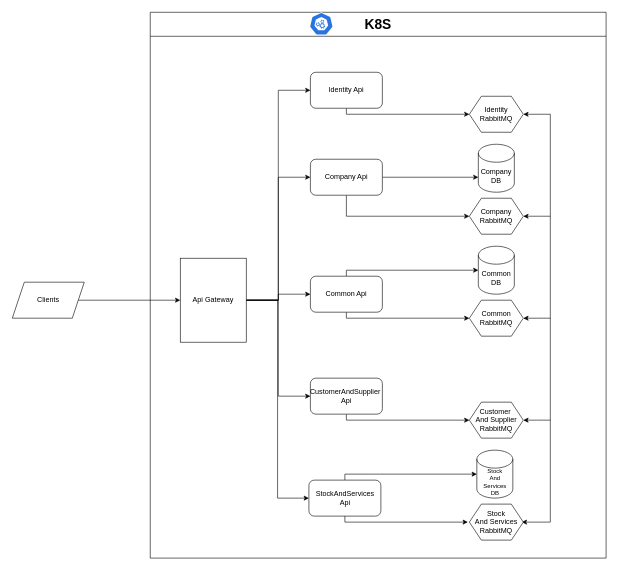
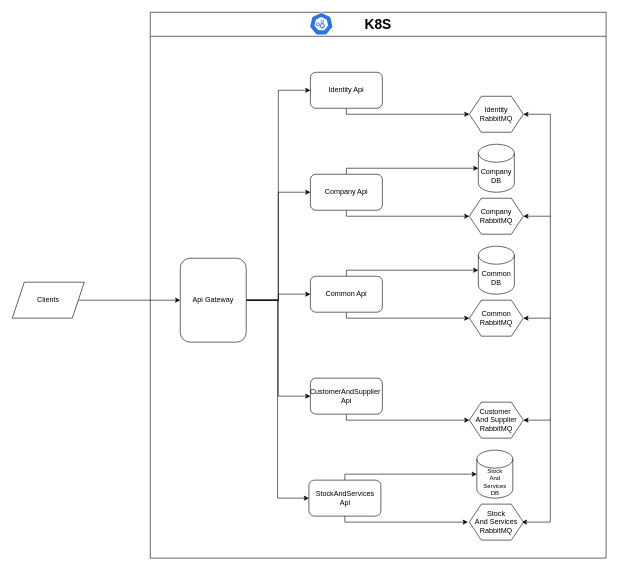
  <mxCell id="0" />
  <mxCell id="1" parent="0" />
  <mxCell id="2" value="&lt;font style=&quot;font-size: 23px;&quot;&gt;K8S&lt;/font&gt;" style="swimlane;whiteSpace=wrap;html=1;startSize=40;gradientColor=none;swimlaneFillColor=none;" vertex="1" parent="1"><mxGeometry x="250" y="20" width="760" height="910" as="geometry" /></mxCell>
  <mxCell id="3" value="" style="aspect=fixed;sketch=0;html=1;dashed=0;whitespace=wrap;verticalLabelPosition=bottom;verticalAlign=top;fillColor=#2875E2;strokeColor=#ffffff;points=[[0.005,0.63,0],[0.1,0.2,0],[0.9,0.2,0],[0.5,0,0],[0.995,0.63,0],[0.72,0.99,0],[0.5,1,0],[0.28,0.99,0]];shape=mxgraph.kubernetes.icon2;prIcon=api" vertex="1" parent="2"><mxGeometry x="265.42" width="39.58" height="38" as="geometry" /></mxCell>
  <mxCell id="4" style="edgeStyle=orthogonalEdgeStyle;rounded=0;orthogonalLoop=1;jettySize=auto;html=1;entryX=0;entryY=0.5;entryDx=0;entryDy=0;" edge="1" parent="2" source="5" target="7"><mxGeometry relative="1" as="geometry"><Array as="points"><mxPoint x="327" y="170" /><mxPoint x="532" y="170" /></Array></mxGeometry></mxCell>
  <mxCell id="5" value="Identity Api" style="rounded=1;whiteSpace=wrap;html=1;" vertex="1" parent="2"><mxGeometry x="267" y="100" width="120" height="60" as="geometry" /></mxCell>
  <mxCell id="6" style="rounded=0;orthogonalLoop=1;jettySize=auto;html=1;exitX=1;exitY=0.5;exitDx=0;exitDy=0;entryX=1;entryY=0.5;entryDx=0;entryDy=0;strokeColor=default;startArrow=classic;startFill=1;edgeStyle=orthogonalEdgeStyle;" edge="1" parent="2" source="7"><mxGeometry relative="1" as="geometry"><mxPoint x="619.5" y="850" as="targetPoint" /><Array as="points"><mxPoint x="667" y="170" /><mxPoint x="667" y="850" /></Array></mxGeometry></mxCell>
  <mxCell id="7" value="Identity RabbitMQ" style="shape=hexagon;perimeter=hexagonPerimeter2;whiteSpace=wrap;html=1;fixedSize=1;" vertex="1" parent="2"><mxGeometry x="532" y="140" width="90" height="60" as="geometry" /></mxCell>
  <mxCell id="8" style="edgeStyle=orthogonalEdgeStyle;rounded=0;orthogonalLoop=1;jettySize=auto;html=1;" edge="1" parent="2" source="10" target="11"><mxGeometry relative="1" as="geometry"><Array as="points"><mxPoint x="327" y="260" /></Array></mxGeometry></mxCell>
  <mxCell id="9" style="edgeStyle=orthogonalEdgeStyle;rounded=0;orthogonalLoop=1;jettySize=auto;html=1;entryX=0;entryY=0.5;entryDx=0;entryDy=0;" edge="1" parent="2" source="10" target="13"><mxGeometry relative="1" as="geometry"><Array as="points"><mxPoint x="327" y="340" /><mxPoint x="532" y="340" /></Array></mxGeometry></mxCell>
- <mxCell id="10" value="Company Api" style="rounded=1;whiteSpace=wrap;html=1;" vertex="1" parent="2"><mxGeometry x="267" y="245" width="120" height="60" as="geometry" /></mxCell>
+ <mxCell id="10" value="Company Api" style="rounded=1;whiteSpace=wrap;html=1;" vertex="1" parent="2"><mxGeometry x="267" y="270" width="120" height="60" as="geometry" /></mxCell>
  <mxCell id="11" value="Company DB" style="shape=cylinder3;whiteSpace=wrap;html=1;boundedLbl=1;backgroundOutline=1;size=15;" vertex="1" parent="2"><mxGeometry x="547" y="220" width="60" height="80" as="geometry" /></mxCell>
  <mxCell id="12" style="edgeStyle=orthogonalEdgeStyle;rounded=0;orthogonalLoop=1;jettySize=auto;html=1;endArrow=none;endFill=0;startArrow=classic;startFill=1;" edge="1" parent="2" source="13"><mxGeometry relative="1" as="geometry"><mxPoint x="667" y="340" as="targetPoint" /></mxGeometry></mxCell>
  <mxCell id="13" value="Company&lt;div&gt;RabbitMQ&lt;/div&gt;" style="shape=hexagon;perimeter=hexagonPerimeter2;whiteSpace=wrap;html=1;fixedSize=1;" vertex="1" parent="2"><mxGeometry x="532" y="310" width="90" height="60" as="geometry" /></mxCell>
  <mxCell id="14" style="edgeStyle=orthogonalEdgeStyle;rounded=0;orthogonalLoop=1;jettySize=auto;html=1;" edge="1" parent="2" source="16" target="17"><mxGeometry relative="1" as="geometry"><Array as="points"><mxPoint x="327" y="430" /></Array></mxGeometry></mxCell>
  <mxCell id="15" style="edgeStyle=orthogonalEdgeStyle;rounded=0;orthogonalLoop=1;jettySize=auto;html=1;entryX=0;entryY=0.5;entryDx=0;entryDy=0;" edge="1" parent="2" source="16" target="19"><mxGeometry relative="1" as="geometry"><Array as="points"><mxPoint x="327" y="510" /><mxPoint x="532" y="510" /></Array></mxGeometry></mxCell>
  <mxCell id="16" value="Common Api" style="rounded=1;whiteSpace=wrap;html=1;" vertex="1" parent="2"><mxGeometry x="267" y="440" width="120" height="60" as="geometry" /></mxCell>
  <mxCell id="17" value="Common DB" style="shape=cylinder3;whiteSpace=wrap;html=1;boundedLbl=1;backgroundOutline=1;size=15;" vertex="1" parent="2"><mxGeometry x="547" y="390" width="60" height="80" as="geometry" /></mxCell>
  <mxCell id="18" style="edgeStyle=orthogonalEdgeStyle;rounded=0;orthogonalLoop=1;jettySize=auto;html=1;endArrow=none;endFill=0;startArrow=classic;startFill=1;" edge="1" parent="2" source="19"><mxGeometry relative="1" as="geometry"><mxPoint x="667" y="510" as="targetPoint" /></mxGeometry></mxCell>
  <mxCell id="19" value="Common RabbitMQ" style="shape=hexagon;perimeter=hexagonPerimeter2;whiteSpace=wrap;html=1;fixedSize=1;" vertex="1" parent="2"><mxGeometry x="532" y="480" width="90" height="60" as="geometry" /></mxCell>
  <mxCell id="20" style="edgeStyle=orthogonalEdgeStyle;rounded=0;orthogonalLoop=1;jettySize=auto;html=1;entryX=0;entryY=0.5;entryDx=0;entryDy=0;" edge="1" parent="2" source="21" target="23"><mxGeometry relative="1" as="geometry"><Array as="points"><mxPoint x="327" y="680" /><mxPoint x="532" y="680" /></Array></mxGeometry></mxCell>
  <mxCell id="21" value="CustomerAndSupplier&amp;nbsp; Api" style="rounded=1;whiteSpace=wrap;html=1;" vertex="1" parent="2"><mxGeometry x="267" y="610" width="120" height="60" as="geometry" /></mxCell>
  <mxCell id="22" style="edgeStyle=orthogonalEdgeStyle;rounded=0;orthogonalLoop=1;jettySize=auto;html=1;endArrow=none;endFill=0;startArrow=classic;startFill=1;" edge="1" parent="2" source="23"><mxGeometry relative="1" as="geometry"><mxPoint x="667" y="680" as="targetPoint" /></mxGeometry></mxCell>
  <mxCell id="23" value="Customer&amp;nbsp;&lt;div&gt;And Supplier RabbitMQ&lt;/div&gt;" style="shape=hexagon;perimeter=hexagonPerimeter2;whiteSpace=wrap;html=1;fixedSize=1;" vertex="1" parent="2"><mxGeometry x="532" y="650" width="90" height="60" as="geometry" /></mxCell>
  <mxCell id="24" style="edgeStyle=orthogonalEdgeStyle;rounded=0;orthogonalLoop=1;jettySize=auto;html=1;" edge="1" parent="2" source="26" target="27"><mxGeometry relative="1" as="geometry"><Array as="points"><mxPoint x="324.5" y="770" /></Array></mxGeometry></mxCell>
  <mxCell id="25" style="edgeStyle=orthogonalEdgeStyle;rounded=0;orthogonalLoop=1;jettySize=auto;html=1;entryX=0;entryY=0.5;entryDx=0;entryDy=0;" edge="1" parent="2" source="26"><mxGeometry relative="1" as="geometry"><Array as="points"><mxPoint x="324.5" y="850" /><mxPoint x="529.5" y="850" /></Array><mxPoint x="529.5" y="850" as="targetPoint" /></mxGeometry></mxCell>
  <mxCell id="26" value="StockAndServices&lt;div&gt;Api&lt;/div&gt;" style="rounded=1;whiteSpace=wrap;html=1;" vertex="1" parent="2"><mxGeometry x="264.5" y="780" width="120" height="60" as="geometry" /></mxCell>
  <mxCell id="27" value="&lt;font style=&quot;font-size: 10px;&quot;&gt;Stock&lt;/font&gt;&lt;div style=&quot;font-size: 10px;&quot;&gt;&lt;font style=&quot;font-size: 10px;&quot;&gt;And&lt;/font&gt;&lt;/div&gt;&lt;div style=&quot;font-size: 10px;&quot;&gt;&lt;font style=&quot;font-size: 10px;&quot;&gt;Services&lt;/font&gt;&lt;div style=&quot;font-size: 10px;&quot;&gt;&lt;font style=&quot;font-size: 10px;&quot;&gt;DB&lt;/font&gt;&lt;/div&gt;&lt;/div&gt;" style="shape=cylinder3;whiteSpace=wrap;html=1;boundedLbl=1;backgroundOutline=1;size=15;fontSize=10;" vertex="1" parent="2"><mxGeometry x="544.5" y="730" width="60" height="80" as="geometry" /></mxCell>
  <mxCell id="28" value="Stock&lt;div&gt;And&amp;nbsp;&lt;span style=&quot;background-color: initial;&quot;&gt;Services&lt;/span&gt;&lt;/div&gt;&lt;div&gt;RabbitMQ&lt;/div&gt;" style="shape=hexagon;perimeter=hexagonPerimeter2;whiteSpace=wrap;html=1;fixedSize=1;" vertex="1" parent="2"><mxGeometry x="532" y="820" width="90" height="60" as="geometry" /></mxCell>
  <mxCell id="29" style="edgeStyle=orthogonalEdgeStyle;rounded=0;orthogonalLoop=1;jettySize=auto;html=1;entryX=0;entryY=0.5;entryDx=0;entryDy=0;" edge="1" parent="2" source="34" target="5"><mxGeometry relative="1" as="geometry" /></mxCell>
  <mxCell id="30" style="edgeStyle=orthogonalEdgeStyle;rounded=0;orthogonalLoop=1;jettySize=auto;html=1;exitX=1;exitY=0.5;exitDx=0;exitDy=0;entryX=0;entryY=0.5;entryDx=0;entryDy=0;" edge="1" parent="2" source="34" target="10"><mxGeometry relative="1" as="geometry" /></mxCell>
  <mxCell id="31" style="edgeStyle=orthogonalEdgeStyle;rounded=0;orthogonalLoop=1;jettySize=auto;html=1;exitX=1;exitY=0.5;exitDx=0;exitDy=0;entryX=0;entryY=0.5;entryDx=0;entryDy=0;" edge="1" parent="2" source="34" target="16"><mxGeometry relative="1" as="geometry" /></mxCell>
  <mxCell id="32" style="edgeStyle=orthogonalEdgeStyle;rounded=0;orthogonalLoop=1;jettySize=auto;html=1;exitX=1;exitY=0.5;exitDx=0;exitDy=0;entryX=0;entryY=0.5;entryDx=0;entryDy=0;" edge="1" parent="2" source="34" target="21"><mxGeometry relative="1" as="geometry" /></mxCell>
  <mxCell id="33" style="edgeStyle=orthogonalEdgeStyle;rounded=0;orthogonalLoop=1;jettySize=auto;html=1;exitX=1;exitY=0.5;exitDx=0;exitDy=0;entryX=0;entryY=0.5;entryDx=0;entryDy=0;" edge="1" parent="2" source="34" target="26"><mxGeometry relative="1" as="geometry" /></mxCell>
- <mxCell id="34" value="Api Gateway" style="whiteSpace=wrap;html=1;rounded=0;" vertex="1" parent="2"><mxGeometry x="50" y="410" width="110" height="140" as="geometry" /></mxCell>
+ <mxCell id="34" value="Api Gateway" style="rounded=1;whiteSpace=wrap;html=1;" vertex="1" parent="2"><mxGeometry x="50" y="410" width="110" height="140" as="geometry" /></mxCell>
  <mxCell id="35" style="edgeStyle=orthogonalEdgeStyle;rounded=0;orthogonalLoop=1;jettySize=auto;html=1;entryX=0;entryY=0.5;entryDx=0;entryDy=0;" edge="1" parent="1" source="36" target="34"><mxGeometry relative="1" as="geometry" /></mxCell>
  <mxCell id="36" value="Clients" style="shape=parallelogram;perimeter=parallelogramPerimeter;whiteSpace=wrap;html=1;fixedSize=1;" vertex="1" parent="1"><mxGeometry x="20" y="470" width="120" height="60" as="geometry" /></mxCell>
